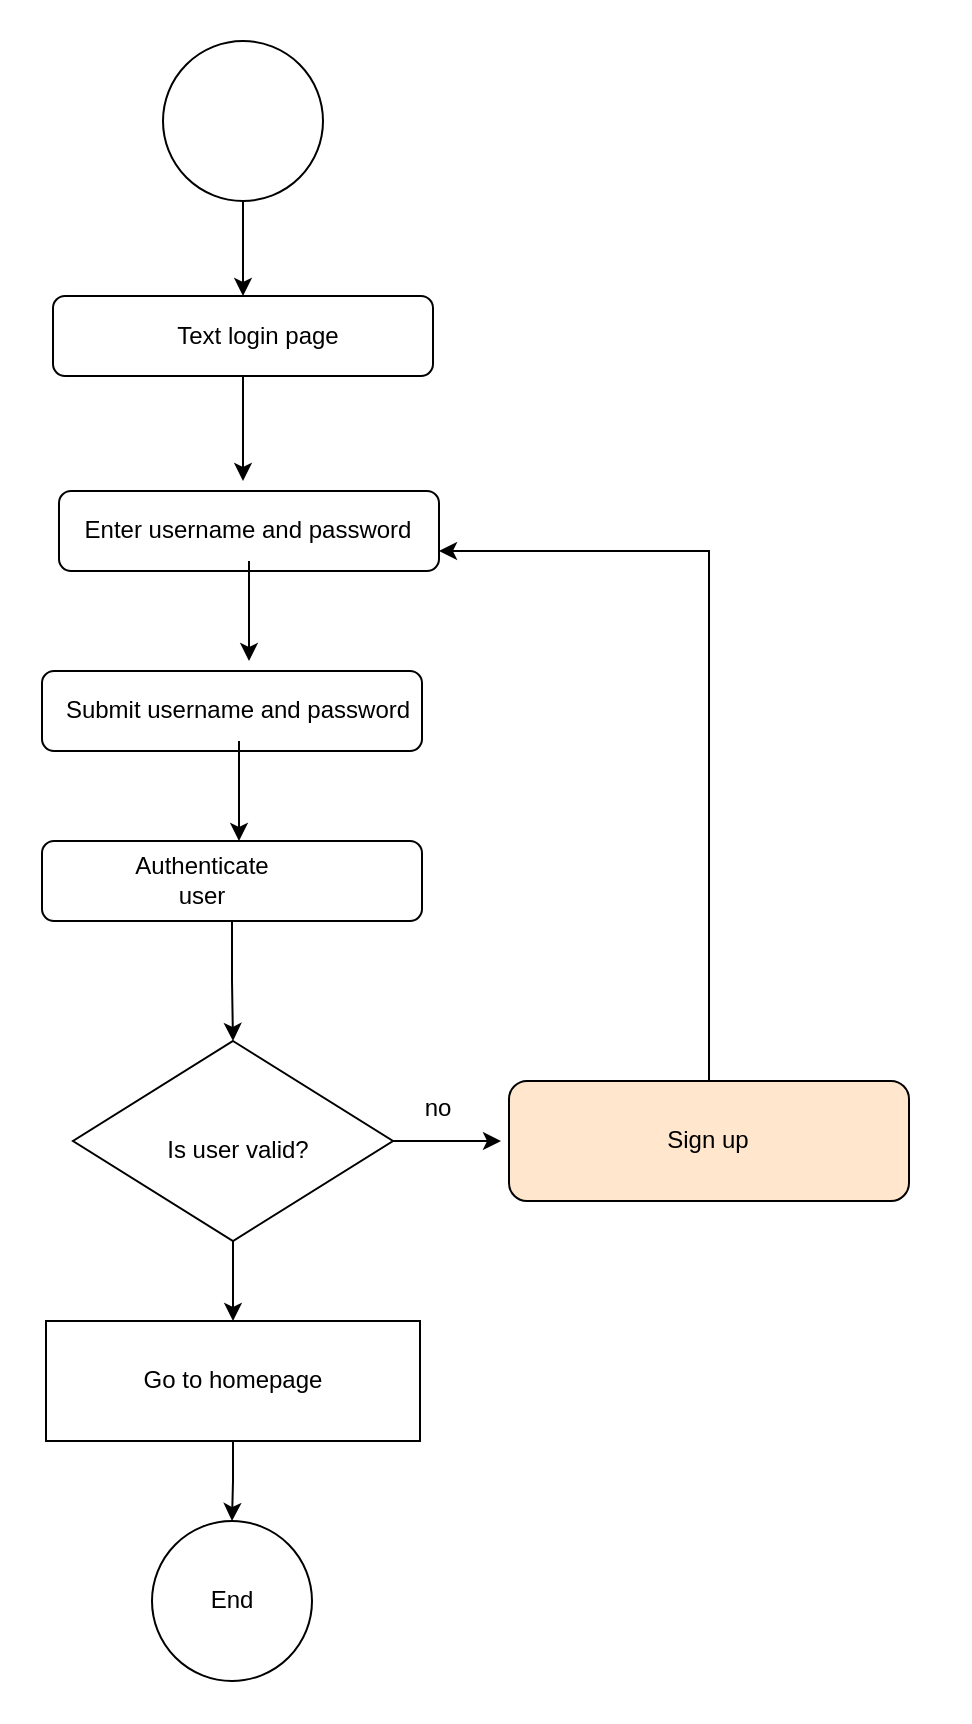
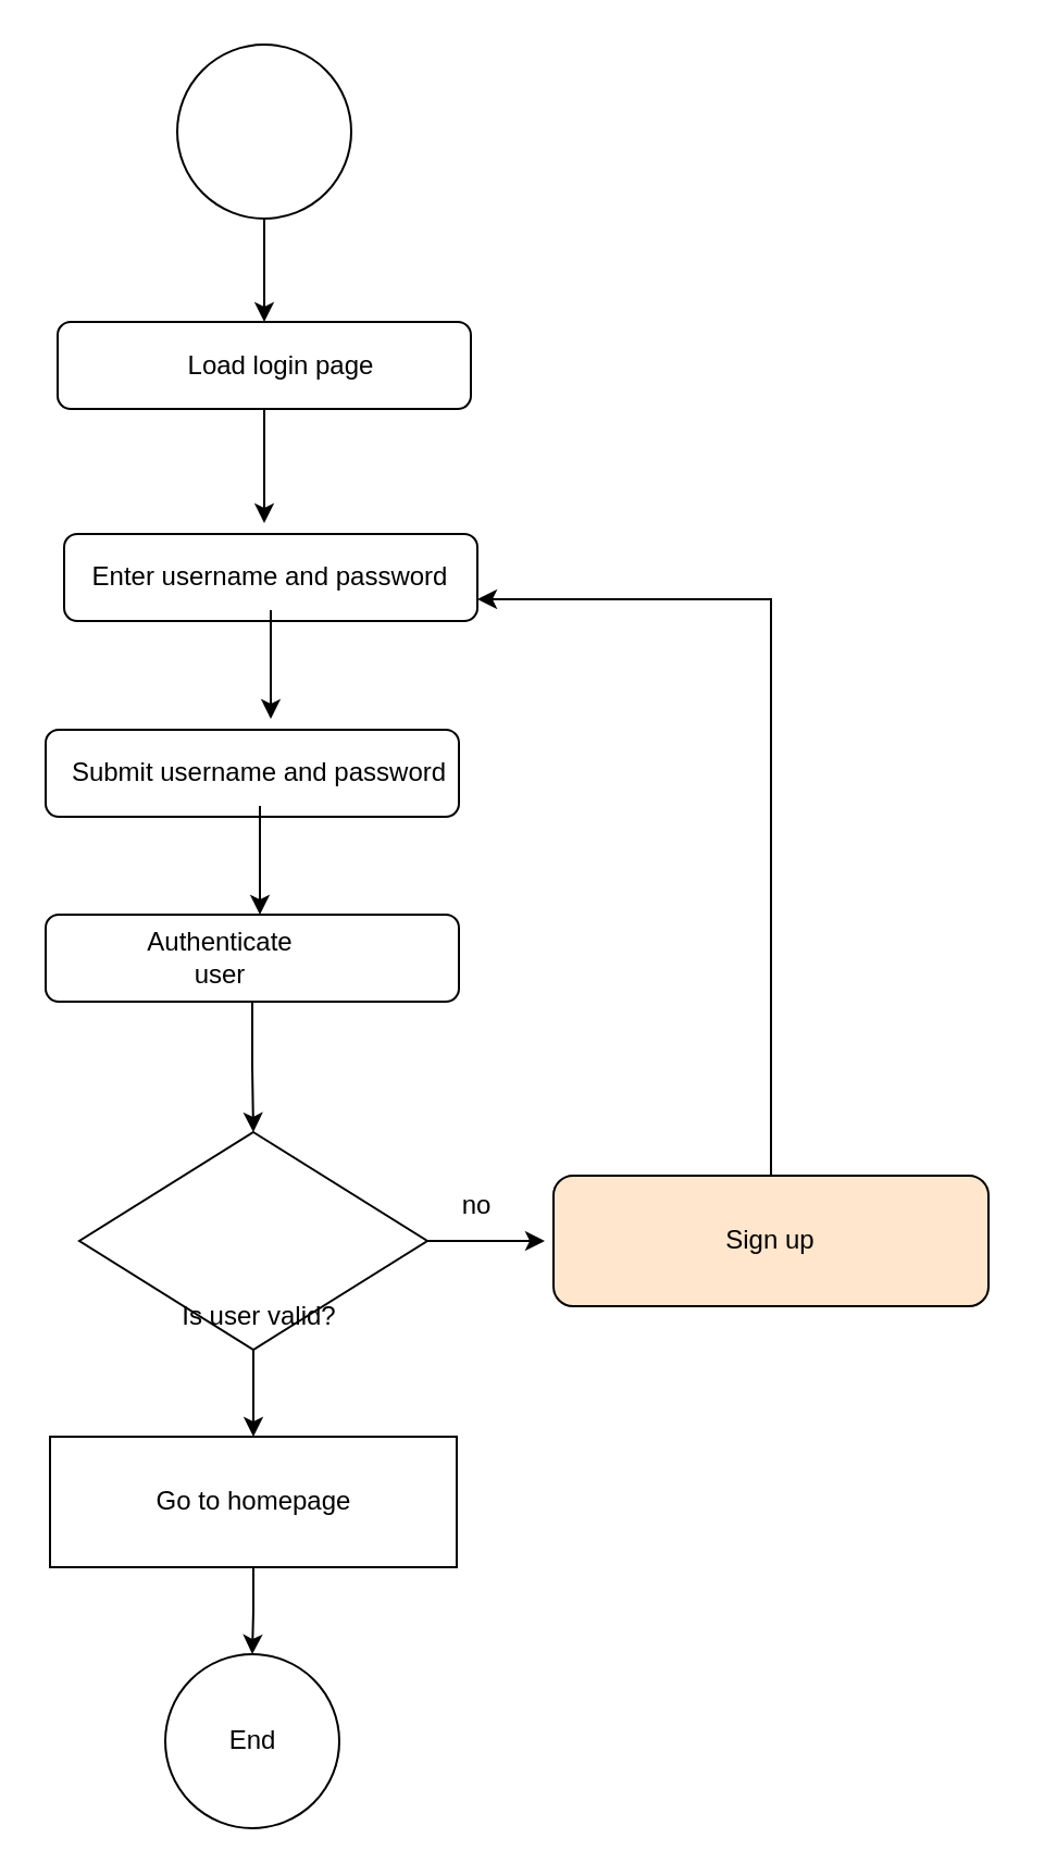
  <mxCell id="0" />
  <mxCell id="1" parent="0" />
  <mxCell id="2" style="edgeStyle=orthogonalEdgeStyle;rounded=0;orthogonalLoop=1;jettySize=auto;html=1;exitX=0.5;exitY=1;exitDx=0;exitDy=0;entryX=0.5;entryY=0;entryDx=0;entryDy=0;" edge="1" parent="1" source="3" target="5"><mxGeometry relative="1" as="geometry" /></mxCell>
  <mxCell id="3" value="" style="ellipse;whiteSpace=wrap;html=1;aspect=fixed;" vertex="1" parent="1"><mxGeometry x="81" y="20" width="80" height="80" as="geometry" /></mxCell>
  <mxCell id="4" style="edgeStyle=orthogonalEdgeStyle;rounded=0;orthogonalLoop=1;jettySize=auto;html=1;exitX=0.5;exitY=1;exitDx=0;exitDy=0;" edge="1" parent="1" source="5"><mxGeometry relative="1" as="geometry"><mxPoint x="121" y="240" as="targetPoint" /></mxGeometry></mxCell>
  <mxCell id="5" value="" style="rounded=1;whiteSpace=wrap;html=1;" vertex="1" parent="1"><mxGeometry x="26" y="147.5" width="190" height="40" as="geometry" /></mxCell>
  <mxCell id="6" value="" style="rounded=1;whiteSpace=wrap;html=1;" vertex="1" parent="1"><mxGeometry x="29" y="245" width="190" height="40" as="geometry" /></mxCell>
  <mxCell id="7" value="" style="rounded=1;whiteSpace=wrap;html=1;" vertex="1" parent="1"><mxGeometry x="20.5" y="335" width="190" height="40" as="geometry" /></mxCell>
  <mxCell id="8" style="edgeStyle=orthogonalEdgeStyle;rounded=0;orthogonalLoop=1;jettySize=auto;html=1;exitX=1;exitY=0.5;exitDx=0;exitDy=0;" edge="1" parent="1" source="10"><mxGeometry relative="1" as="geometry"><mxPoint x="250" y="570" as="targetPoint" /><Array as="points"><mxPoint x="250" y="570" /></Array></mxGeometry></mxCell>
  <mxCell id="9" value="" style="edgeStyle=orthogonalEdgeStyle;rounded=0;orthogonalLoop=1;jettySize=auto;html=1;" edge="1" parent="1" source="10" target="12"><mxGeometry relative="1" as="geometry" /></mxCell>
  <mxCell id="10" value="" style="rhombus;whiteSpace=wrap;html=1;" vertex="1" parent="1"><mxGeometry x="36" y="520" width="160" height="100" as="geometry" /></mxCell>
  <mxCell id="11" value="" style="edgeStyle=orthogonalEdgeStyle;rounded=0;orthogonalLoop=1;jettySize=auto;html=1;entryX=0.5;entryY=0;entryDx=0;entryDy=0;" edge="1" parent="1" source="12" target="15"><mxGeometry relative="1" as="geometry" /></mxCell>
  <mxCell id="12" value="Go to homepage" style="whiteSpace=wrap;html=1;rounded=0;" vertex="1" parent="1"><mxGeometry x="22.5" y="660" width="187" height="60" as="geometry" /></mxCell>
  <mxCell id="13" style="edgeStyle=orthogonalEdgeStyle;rounded=0;orthogonalLoop=1;jettySize=auto;html=1;exitX=0.5;exitY=1;exitDx=0;exitDy=0;entryX=0.5;entryY=0;entryDx=0;entryDy=0;" edge="1" parent="1" source="14" target="10"><mxGeometry relative="1" as="geometry" /></mxCell>
  <mxCell id="14" value="" style="rounded=1;whiteSpace=wrap;html=1;" vertex="1" parent="1"><mxGeometry x="20.5" y="420" width="190" height="40" as="geometry" /></mxCell>
  <mxCell id="15" value="" style="ellipse;whiteSpace=wrap;html=1;aspect=fixed;" vertex="1" parent="1"><mxGeometry x="75.5" y="760" width="80" height="80" as="geometry" /></mxCell>
  <mxCell id="16" value="End" style="text;html=1;strokeColor=none;fillColor=none;align=center;verticalAlign=middle;whiteSpace=wrap;rounded=0;" vertex="1" parent="1"><mxGeometry x="96" y="790" width="40" height="20" as="geometry" /></mxCell>
  <mxCell id="17" value="Authenticate user" style="text;html=1;strokeColor=none;fillColor=none;align=center;verticalAlign=middle;whiteSpace=wrap;rounded=0;direction=south;" vertex="1" parent="1"><mxGeometry x="86" y="345" width="30" height="190" as="geometry" /></mxCell>
- <mxCell id="18" value="Text login page" style="text;html=1;strokeColor=none;fillColor=none;align=center;verticalAlign=middle;whiteSpace=wrap;rounded=0;" vertex="1" parent="1"><mxGeometry x="34" y="155" width="190" height="25" as="geometry" /></mxCell>
+ <mxCell id="18" value="Load login page" style="text;html=1;strokeColor=none;fillColor=none;align=center;verticalAlign=middle;whiteSpace=wrap;rounded=0;" vertex="1" parent="1"><mxGeometry x="34" y="155" width="190" height="25" as="geometry" /></mxCell>
  <mxCell id="19" value="" style="edgeStyle=orthogonalEdgeStyle;rounded=0;orthogonalLoop=1;jettySize=auto;html=1;" edge="1" parent="1" source="20"><mxGeometry relative="1" as="geometry"><mxPoint x="124" y="330" as="targetPoint" /><Array as="points"><mxPoint x="124" y="320" /><mxPoint x="124" y="320" /></Array></mxGeometry></mxCell>
  <mxCell id="20" value="Enter username and password" style="text;html=1;strokeColor=none;fillColor=none;align=center;verticalAlign=middle;whiteSpace=wrap;rounded=0;direction=south;" vertex="1" parent="1"><mxGeometry x="34" y="250" width="180" height="30" as="geometry" /></mxCell>
  <mxCell id="21" value="" style="edgeStyle=orthogonalEdgeStyle;rounded=0;orthogonalLoop=1;jettySize=auto;html=1;" edge="1" parent="1" source="22" target="14"><mxGeometry relative="1" as="geometry"><Array as="points"><mxPoint x="119" y="410" /><mxPoint x="119" y="410" /></Array></mxGeometry></mxCell>
  <mxCell id="22" value="Submit username and password" style="text;html=1;strokeColor=none;fillColor=none;align=center;verticalAlign=middle;whiteSpace=wrap;rounded=0;" vertex="1" parent="1"><mxGeometry x="24" y="340" width="190" height="30" as="geometry" /></mxCell>
  <mxCell id="23" value="Text" style="text;html=1;strokeColor=none;fillColor=none;align=center;verticalAlign=middle;whiteSpace=wrap;rounded=0;" vertex="1" parent="1"><mxGeometry x="264" y="540" width="200" height="50" as="geometry" /></mxCell>
- <mxCell id="24" value="Is user valid?" style="text;html=1;strokeColor=none;fillColor=none;align=center;verticalAlign=middle;whiteSpace=wrap;rounded=0;" vertex="1" parent="1"><mxGeometry x="54" y="565" width="130" height="20" as="geometry" /></mxCell>
+ <mxCell id="24" value="Is user valid?" style="text;html=1;strokeColor=none;fillColor=none;align=center;verticalAlign=middle;whiteSpace=wrap;rounded=0;" vertex="1" parent="1"><mxGeometry x="54" y="595" width="130" height="20" as="geometry" /></mxCell>
  <mxCell id="25" style="edgeStyle=orthogonalEdgeStyle;rounded=0;orthogonalLoop=1;jettySize=auto;html=1;entryX=1;entryY=0.75;entryDx=0;entryDy=0;exitX=0.5;exitY=0;exitDx=0;exitDy=0;" edge="1" parent="1" source="26" target="6"><mxGeometry relative="1" as="geometry" /></mxCell>
  <mxCell id="26" value="Sign up" style="rounded=1;whiteSpace=wrap;html=1;fillColor=#ffe6cc;" vertex="1" parent="1"><mxGeometry x="254" y="540" width="200" height="60" as="geometry" /></mxCell>
  <mxCell id="27" value="no" style="text;html=1;strokeColor=none;fillColor=none;align=center;verticalAlign=middle;whiteSpace=wrap;rounded=0;" vertex="1" parent="1"><mxGeometry x="199" y="544" width="40" height="20" as="geometry" /></mxCell>
